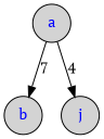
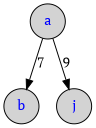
  digraph {
    fontname="PT Serif"
    node [fontcolor=blue fontname="PT Serif" margin=0 shape=circle style=filled]
    edge [fontname="PT Serif"]
    a [width=0.5]
    b [width=0.5]
    j [width=0.5]
    a -> b [label=7]
-   a -> j [label=4]
+   a -> j [label=9]
  }
